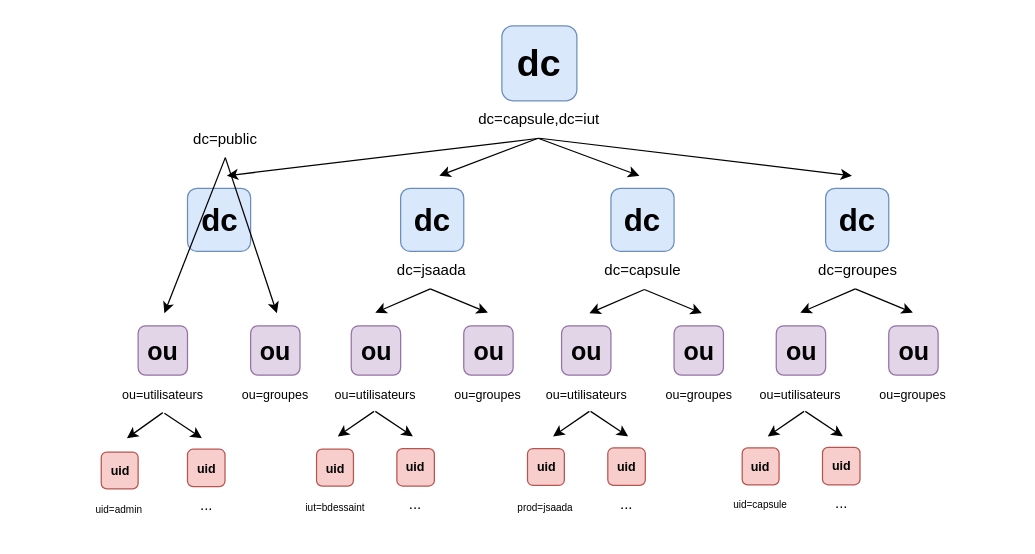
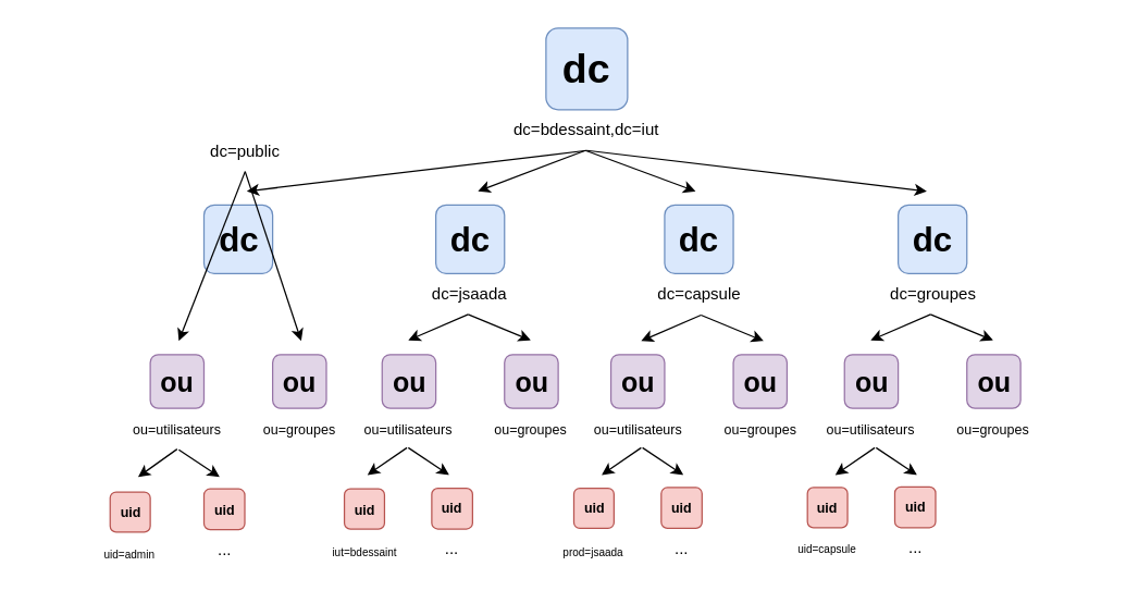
  <mxCell id="0" />
  <mxCell id="1" parent="0" />
  <mxCell id="2" value="&lt;b&gt;&lt;font style=&quot;font-size: 30px;&quot;&gt;dc&lt;/font&gt;&lt;/b&gt;" style="whiteSpace=wrap;html=1;aspect=fixed;perimeterSpacing=0;rounded=1;fillColor=#dae8fc;strokeColor=#6c8ebf;" parent="1" vertex="1"><mxGeometry x="401" y="20" width="60" height="60" as="geometry" /></mxCell>
- <mxCell id="3" value="dc=capsule,dc=iut" style="text;html=1;strokeColor=none;fillColor=none;align=center;verticalAlign=middle;whiteSpace=wrap;rounded=0;" parent="1" vertex="1"><mxGeometry x="356" y="80" width="150" height="30" as="geometry" /></mxCell>
+ <mxCell id="3" value="dc=bdessaint,dc=iut" style="text;html=1;strokeColor=none;fillColor=none;align=center;verticalAlign=middle;whiteSpace=wrap;rounded=0;" parent="1" vertex="1"><mxGeometry x="356" y="80" width="150" height="30" as="geometry" /></mxCell>
  <mxCell id="4" value="&lt;font style=&quot;font-size: 10px;&quot;&gt;ou=utilisateurs&lt;/font&gt;" style="text;html=1;strokeColor=none;fillColor=none;align=center;verticalAlign=middle;whiteSpace=wrap;rounded=0;" parent="1" vertex="1"><mxGeometry x="54.75" y="299.5" width="150" height="30" as="geometry" /></mxCell>
  <mxCell id="5" value="&lt;font style=&quot;font-size: 10px;&quot;&gt;ou=groupes&lt;/font&gt;" style="text;html=1;strokeColor=none;fillColor=none;align=center;verticalAlign=middle;whiteSpace=wrap;rounded=0;" parent="1" vertex="1"><mxGeometry x="144.75" y="299.5" width="150" height="30" as="geometry" /></mxCell>
  <mxCell id="6" value="&lt;font size=&quot;1&quot;&gt;&lt;b&gt;&lt;font style=&quot;font-size: 25px;&quot;&gt;dc&lt;/font&gt;&lt;/b&gt;&lt;/font&gt;" style="whiteSpace=wrap;html=1;aspect=fixed;perimeterSpacing=0;rounded=1;fillColor=#dae8fc;strokeColor=#6c8ebf;" parent="1" vertex="1"><mxGeometry x="149.5" y="150" width="50.5" height="50.5" as="geometry" /></mxCell>
  <mxCell id="7" value="dc=public" style="text;html=1;strokeColor=none;fillColor=none;align=center;verticalAlign=middle;whiteSpace=wrap;rounded=0;" parent="1" vertex="1"><mxGeometry x="104.75" y="95.5" width="150" height="30" as="geometry" /></mxCell>
  <mxCell id="8" value="dc=jsaada" style="text;html=1;strokeColor=none;fillColor=none;align=center;verticalAlign=middle;whiteSpace=wrap;rounded=0;" parent="1" vertex="1"><mxGeometry x="269.75" y="200.5" width="150" height="30" as="geometry" /></mxCell>
  <mxCell id="9" value="dc=capsule" style="text;html=1;strokeColor=none;fillColor=none;align=center;verticalAlign=middle;whiteSpace=wrap;rounded=0;" parent="1" vertex="1"><mxGeometry x="438.5" y="200.5" width="150" height="30" as="geometry" /></mxCell>
  <mxCell id="10" value="dc=groupes" style="text;html=1;strokeColor=none;fillColor=none;align=center;verticalAlign=middle;whiteSpace=wrap;rounded=0;" parent="1" vertex="1"><mxGeometry x="610.75" y="200.5" width="150" height="30" as="geometry" /></mxCell>
  <mxCell id="11" value="&lt;font size=&quot;1&quot;&gt;&lt;b style=&quot;font-size: 20px;&quot;&gt;ou&lt;/b&gt;&lt;/font&gt;" style="whiteSpace=wrap;html=1;aspect=fixed;perimeterSpacing=0;rounded=1;fillColor=#e1d5e7;strokeColor=#9673a6;" parent="1" vertex="1"><mxGeometry x="200" y="260" width="39.5" height="39.5" as="geometry" /></mxCell>
  <mxCell id="12" value="&lt;font size=&quot;1&quot;&gt;&lt;b&gt;&lt;font style=&quot;font-size: 25px;&quot;&gt;dc&lt;/font&gt;&lt;/b&gt;&lt;/font&gt;" style="whiteSpace=wrap;html=1;aspect=fixed;perimeterSpacing=0;rounded=1;fillColor=#dae8fc;strokeColor=#6c8ebf;" parent="1" vertex="1"><mxGeometry x="320" y="150" width="50.5" height="50.5" as="geometry" /></mxCell>
  <mxCell id="13" value="&lt;font size=&quot;1&quot;&gt;&lt;b&gt;&lt;font style=&quot;font-size: 25px;&quot;&gt;dc&lt;/font&gt;&lt;/b&gt;&lt;/font&gt;" style="whiteSpace=wrap;html=1;aspect=fixed;perimeterSpacing=0;rounded=1;fillColor=#dae8fc;strokeColor=#6c8ebf;" parent="1" vertex="1"><mxGeometry x="488.25" y="150" width="50.5" height="50.5" as="geometry" /></mxCell>
  <mxCell id="14" value="&lt;font size=&quot;1&quot;&gt;&lt;b&gt;&lt;font style=&quot;font-size: 25px;&quot;&gt;dc&lt;/font&gt;&lt;/b&gt;&lt;/font&gt;" style="whiteSpace=wrap;html=1;aspect=fixed;perimeterSpacing=0;rounded=1;fillColor=#dae8fc;strokeColor=#6c8ebf;" parent="1" vertex="1"><mxGeometry x="660" y="150" width="50.5" height="50.5" as="geometry" /></mxCell>
  <mxCell id="15" value="&lt;font size=&quot;1&quot;&gt;&lt;b style=&quot;font-size: 20px;&quot;&gt;ou&lt;/b&gt;&lt;/font&gt;" style="whiteSpace=wrap;html=1;aspect=fixed;perimeterSpacing=0;rounded=1;fillColor=#e1d5e7;strokeColor=#9673a6;" parent="1" vertex="1"><mxGeometry x="110" y="260" width="39.5" height="39.5" as="geometry" /></mxCell>
  <mxCell id="16" value="&lt;font size=&quot;1&quot;&gt;&lt;b style=&quot;font-size: 20px;&quot;&gt;ou&lt;/b&gt;&lt;/font&gt;" style="whiteSpace=wrap;html=1;aspect=fixed;perimeterSpacing=0;rounded=1;fillColor=#e1d5e7;strokeColor=#9673a6;" parent="1" vertex="1"><mxGeometry x="370.5" y="260" width="39.5" height="39.5" as="geometry" /></mxCell>
  <mxCell id="17" value="&lt;font size=&quot;1&quot;&gt;&lt;b style=&quot;font-size: 20px;&quot;&gt;ou&lt;/b&gt;&lt;/font&gt;" style="whiteSpace=wrap;html=1;aspect=fixed;perimeterSpacing=0;rounded=1;fillColor=#e1d5e7;strokeColor=#9673a6;" parent="1" vertex="1"><mxGeometry x="280.5" y="260" width="39.5" height="39.5" as="geometry" /></mxCell>
  <mxCell id="18" value="&lt;font size=&quot;1&quot;&gt;&lt;b style=&quot;font-size: 20px;&quot;&gt;ou&lt;/b&gt;&lt;/font&gt;" style="whiteSpace=wrap;html=1;aspect=fixed;perimeterSpacing=0;rounded=1;fillColor=#e1d5e7;strokeColor=#9673a6;" parent="1" vertex="1"><mxGeometry x="538.75" y="260" width="39.5" height="39.5" as="geometry" /></mxCell>
  <mxCell id="19" value="&lt;font size=&quot;1&quot;&gt;&lt;b style=&quot;font-size: 20px;&quot;&gt;ou&lt;/b&gt;&lt;/font&gt;" style="whiteSpace=wrap;html=1;aspect=fixed;perimeterSpacing=0;rounded=1;fillColor=#e1d5e7;strokeColor=#9673a6;" parent="1" vertex="1"><mxGeometry x="448.75" y="260" width="39.5" height="39.5" as="geometry" /></mxCell>
  <mxCell id="20" value="&lt;font size=&quot;1&quot;&gt;&lt;b style=&quot;font-size: 20px;&quot;&gt;ou&lt;/b&gt;&lt;/font&gt;" style="whiteSpace=wrap;html=1;aspect=fixed;perimeterSpacing=0;rounded=1;fillColor=#e1d5e7;strokeColor=#9673a6;" parent="1" vertex="1"><mxGeometry x="710.5" y="260" width="39.5" height="39.5" as="geometry" /></mxCell>
  <mxCell id="21" value="&lt;font size=&quot;1&quot;&gt;&lt;b style=&quot;font-size: 20px;&quot;&gt;ou&lt;/b&gt;&lt;/font&gt;" style="whiteSpace=wrap;html=1;aspect=fixed;perimeterSpacing=0;rounded=1;fillColor=#e1d5e7;strokeColor=#9673a6;" parent="1" vertex="1"><mxGeometry x="620.5" y="260" width="39.5" height="39.5" as="geometry" /></mxCell>
  <mxCell id="22" value="&lt;font style=&quot;font-size: 10px;&quot;&gt;ou=utilisateurs&lt;/font&gt;" style="text;html=1;strokeColor=none;fillColor=none;align=center;verticalAlign=middle;whiteSpace=wrap;rounded=0;" parent="1" vertex="1"><mxGeometry x="224.75" y="299.5" width="150" height="30" as="geometry" /></mxCell>
  <mxCell id="23" value="&lt;font style=&quot;font-size: 10px;&quot;&gt;ou=groupes&lt;/font&gt;" style="text;html=1;strokeColor=none;fillColor=none;align=center;verticalAlign=middle;whiteSpace=wrap;rounded=0;" parent="1" vertex="1"><mxGeometry x="314.75" y="299.5" width="150" height="30" as="geometry" /></mxCell>
  <mxCell id="24" value="&lt;font style=&quot;font-size: 10px;&quot;&gt;ou=utilisateurs&lt;/font&gt;" style="text;html=1;strokeColor=none;fillColor=none;align=center;verticalAlign=middle;whiteSpace=wrap;rounded=0;" parent="1" vertex="1"><mxGeometry x="393.5" y="299.5" width="150" height="30" as="geometry" /></mxCell>
  <mxCell id="25" value="&lt;font style=&quot;font-size: 10px;&quot;&gt;ou=groupes&lt;/font&gt;" style="text;html=1;strokeColor=none;fillColor=none;align=center;verticalAlign=middle;whiteSpace=wrap;rounded=0;" parent="1" vertex="1"><mxGeometry x="483.5" y="299.5" width="150" height="30" as="geometry" /></mxCell>
  <mxCell id="26" value="&lt;font style=&quot;font-size: 10px;&quot;&gt;ou=utilisateurs&lt;/font&gt;" style="text;html=1;strokeColor=none;fillColor=none;align=center;verticalAlign=middle;whiteSpace=wrap;rounded=0;" parent="1" vertex="1"><mxGeometry x="565.25" y="299.5" width="150" height="30" as="geometry" /></mxCell>
  <mxCell id="27" value="&lt;font style=&quot;font-size: 10px;&quot;&gt;ou=groupes&lt;/font&gt;" style="text;html=1;strokeColor=none;fillColor=none;align=center;verticalAlign=middle;whiteSpace=wrap;rounded=0;" parent="1" vertex="1"><mxGeometry x="655.25" y="299.5" width="150" height="30" as="geometry" /></mxCell>
  <mxCell id="28" value="&lt;font size=&quot;1&quot;&gt;&lt;b&gt;uid&lt;/b&gt;&lt;/font&gt;" style="whiteSpace=wrap;html=1;aspect=fixed;perimeterSpacing=0;rounded=1;fillColor=#f8cecc;strokeColor=#b85450;" parent="1" vertex="1"><mxGeometry x="80.5" y="361" width="29.5" height="29.5" as="geometry" /></mxCell>
  <mxCell id="29" value="&lt;b&gt;&lt;font size=&quot;1&quot;&gt;uid&lt;/font&gt;&lt;/b&gt;" style="whiteSpace=wrap;html=1;aspect=fixed;perimeterSpacing=0;rounded=1;fillColor=#f8cecc;strokeColor=#b85450;" parent="1" vertex="1"><mxGeometry x="149.5" y="358.75" width="30" height="30" as="geometry" /></mxCell>
  <mxCell id="30" value="&lt;font size=&quot;1&quot;&gt;&lt;b&gt;uid&lt;/b&gt;&lt;/font&gt;" style="whiteSpace=wrap;html=1;aspect=fixed;perimeterSpacing=0;rounded=1;fillColor=#f8cecc;strokeColor=#b85450;" parent="1" vertex="1"><mxGeometry x="252.75" y="358.75" width="29.5" height="29.5" as="geometry" /></mxCell>
  <mxCell id="31" value="&lt;b&gt;&lt;font size=&quot;1&quot;&gt;uid&lt;/font&gt;&lt;/b&gt;" style="whiteSpace=wrap;html=1;aspect=fixed;perimeterSpacing=0;rounded=1;fillColor=#f8cecc;strokeColor=#b85450;" parent="1" vertex="1"><mxGeometry x="317" y="358.25" width="30" height="30" as="geometry" /></mxCell>
  <mxCell id="32" value="&lt;font size=&quot;1&quot;&gt;&lt;b&gt;uid&lt;/b&gt;&lt;/font&gt;" style="whiteSpace=wrap;html=1;aspect=fixed;perimeterSpacing=0;rounded=1;fillColor=#f8cecc;strokeColor=#b85450;" parent="1" vertex="1"><mxGeometry x="421.5" y="358.25" width="29.5" height="29.5" as="geometry" /></mxCell>
  <mxCell id="33" value="&lt;b&gt;&lt;font size=&quot;1&quot;&gt;uid&lt;/font&gt;&lt;/b&gt;" style="whiteSpace=wrap;html=1;aspect=fixed;perimeterSpacing=0;rounded=1;fillColor=#f8cecc;strokeColor=#b85450;" parent="1" vertex="1"><mxGeometry x="485.75" y="357.75" width="30" height="30" as="geometry" /></mxCell>
  <mxCell id="34" value="&lt;font size=&quot;1&quot;&gt;&lt;b&gt;uid&lt;/b&gt;&lt;/font&gt;" style="whiteSpace=wrap;html=1;aspect=fixed;perimeterSpacing=0;rounded=1;fillColor=#f8cecc;strokeColor=#b85450;" parent="1" vertex="1"><mxGeometry x="593.25" y="357.75" width="29.5" height="29.5" as="geometry" /></mxCell>
  <mxCell id="35" value="&lt;b&gt;&lt;font size=&quot;1&quot;&gt;uid&lt;/font&gt;&lt;/b&gt;" style="whiteSpace=wrap;html=1;aspect=fixed;perimeterSpacing=0;rounded=1;fillColor=#f8cecc;strokeColor=#b85450;" parent="1" vertex="1"><mxGeometry x="657.5" y="357.25" width="30" height="30" as="geometry" /></mxCell>
  <mxCell id="36" value="&lt;font style=&quot;font-size: 8px;&quot;&gt;uid=admin&lt;/font&gt;" style="text;html=1;strokeColor=none;fillColor=none;align=center;verticalAlign=middle;whiteSpace=wrap;rounded=0;" parent="1" vertex="1"><mxGeometry x="20.25" y="391" width="150" height="30" as="geometry" /></mxCell>
  <mxCell id="37" value="..." style="text;html=1;strokeColor=none;fillColor=none;align=center;verticalAlign=middle;whiteSpace=wrap;rounded=0;" parent="1" vertex="1"><mxGeometry x="89.5" y="388.75" width="150" height="30" as="geometry" /></mxCell>
  <mxCell id="38" value="&lt;font style=&quot;font-size: 8px;&quot;&gt;iut=bdessaint&lt;/font&gt;" style="text;html=1;strokeColor=none;fillColor=none;align=center;verticalAlign=middle;whiteSpace=wrap;rounded=0;" parent="1" vertex="1"><mxGeometry x="192.5" y="389.5" width="150" height="30" as="geometry" /></mxCell>
  <mxCell id="39" value="..." style="text;html=1;strokeColor=none;fillColor=none;align=center;verticalAlign=middle;whiteSpace=wrap;rounded=0;" parent="1" vertex="1"><mxGeometry x="257" y="388.25" width="150" height="30" as="geometry" /></mxCell>
  <mxCell id="40" value="&lt;font style=&quot;font-size: 8px;&quot;&gt;prod=jsaada&lt;/font&gt;" style="text;html=1;strokeColor=none;fillColor=none;align=center;verticalAlign=middle;whiteSpace=wrap;rounded=0;" parent="1" vertex="1"><mxGeometry x="361.25" y="389.5" width="150" height="30" as="geometry" /></mxCell>
  <mxCell id="41" value="..." style="text;html=1;strokeColor=none;fillColor=none;align=center;verticalAlign=middle;whiteSpace=wrap;rounded=0;" parent="1" vertex="1"><mxGeometry x="425.75" y="387.75" width="150" height="30" as="geometry" /></mxCell>
  <mxCell id="42" value="&lt;font style=&quot;font-size: 8px;&quot;&gt;uid=capsule&lt;/font&gt;" style="text;html=1;strokeColor=none;fillColor=none;align=center;verticalAlign=middle;whiteSpace=wrap;rounded=0;" parent="1" vertex="1"><mxGeometry x="533" y="387.25" width="150" height="30" as="geometry" /></mxCell>
  <mxCell id="43" value="..." style="text;html=1;strokeColor=none;fillColor=none;align=center;verticalAlign=middle;whiteSpace=wrap;rounded=0;" parent="1" vertex="1"><mxGeometry x="597.5" y="387.25" width="150" height="30" as="geometry" /></mxCell>
  <mxCell id="44" value="" style="endArrow=classic;html=1;rounded=0;exitX=0.5;exitY=1;exitDx=0;exitDy=0;" parent="1" source="4" edge="1"><mxGeometry width="50" height="50" relative="1" as="geometry"><mxPoint x="251" y="310" as="sourcePoint" /><mxPoint x="101" y="350" as="targetPoint" /></mxGeometry></mxCell>
  <mxCell id="45" value="" style="endArrow=classic;html=1;rounded=0;" parent="1" edge="1"><mxGeometry width="50" height="50" relative="1" as="geometry"><mxPoint x="131" y="330" as="sourcePoint" /><mxPoint x="161" y="350" as="targetPoint" /></mxGeometry></mxCell>
  <mxCell id="46" value="" style="endArrow=classic;html=1;rounded=0;exitX=0.5;exitY=1;exitDx=0;exitDy=0;" parent="1" edge="1"><mxGeometry width="50" height="50" relative="1" as="geometry"><mxPoint x="298.75" y="328.5" as="sourcePoint" /><mxPoint x="269.75" y="348.5" as="targetPoint" /></mxGeometry></mxCell>
  <mxCell id="47" value="" style="endArrow=classic;html=1;rounded=0;" parent="1" edge="1"><mxGeometry width="50" height="50" relative="1" as="geometry"><mxPoint x="299.75" y="328.5" as="sourcePoint" /><mxPoint x="329.75" y="348.5" as="targetPoint" /></mxGeometry></mxCell>
  <mxCell id="48" value="" style="endArrow=classic;html=1;rounded=0;exitX=0.5;exitY=1;exitDx=0;exitDy=0;" parent="1" edge="1"><mxGeometry width="50" height="50" relative="1" as="geometry"><mxPoint x="471" y="328.5" as="sourcePoint" /><mxPoint x="442" y="348.5" as="targetPoint" /></mxGeometry></mxCell>
  <mxCell id="49" value="" style="endArrow=classic;html=1;rounded=0;" parent="1" edge="1"><mxGeometry width="50" height="50" relative="1" as="geometry"><mxPoint x="472" y="328.5" as="sourcePoint" /><mxPoint x="502" y="348.5" as="targetPoint" /></mxGeometry></mxCell>
  <mxCell id="50" value="" style="endArrow=classic;html=1;rounded=0;exitX=0.5;exitY=1;exitDx=0;exitDy=0;" parent="1" edge="1"><mxGeometry width="50" height="50" relative="1" as="geometry"><mxPoint x="642.75" y="328.5" as="sourcePoint" /><mxPoint x="613.75" y="348.5" as="targetPoint" /></mxGeometry></mxCell>
  <mxCell id="51" value="" style="endArrow=classic;html=1;rounded=0;" parent="1" edge="1"><mxGeometry width="50" height="50" relative="1" as="geometry"><mxPoint x="643.75" y="328.5" as="sourcePoint" /><mxPoint x="673.75" y="348.5" as="targetPoint" /></mxGeometry></mxCell>
  <mxCell id="52" value="" style="endArrow=classic;html=1;rounded=0;exitX=0.5;exitY=1;exitDx=0;exitDy=0;" parent="1" source="7" edge="1"><mxGeometry width="50" height="50" relative="1" as="geometry"><mxPoint x="111" y="170" as="sourcePoint" /><mxPoint x="131" y="250" as="targetPoint" /></mxGeometry></mxCell>
  <mxCell id="53" value="" style="endArrow=classic;html=1;rounded=0;exitX=0.5;exitY=1;exitDx=0;exitDy=0;" parent="1" source="7" edge="1"><mxGeometry width="50" height="50" relative="1" as="geometry"><mxPoint x="185" y="241" as="sourcePoint" /><mxPoint x="221" y="250" as="targetPoint" /></mxGeometry></mxCell>
  <mxCell id="54" value="" style="endArrow=classic;html=1;rounded=0;exitX=0.5;exitY=1;exitDx=0;exitDy=0;" parent="1" edge="1"><mxGeometry width="50" height="50" relative="1" as="geometry"><mxPoint x="343.75" y="230.5" as="sourcePoint" /><mxPoint x="299.75" y="249.5" as="targetPoint" /></mxGeometry></mxCell>
  <mxCell id="55" value="" style="endArrow=classic;html=1;rounded=0;exitX=0.5;exitY=1;exitDx=0;exitDy=0;" parent="1" edge="1"><mxGeometry width="50" height="50" relative="1" as="geometry"><mxPoint x="343.75" y="230.5" as="sourcePoint" /><mxPoint x="389.75" y="249.5" as="targetPoint" /></mxGeometry></mxCell>
  <mxCell id="56" value="" style="endArrow=classic;html=1;rounded=0;exitX=0.5;exitY=1;exitDx=0;exitDy=0;" parent="1" edge="1"><mxGeometry width="50" height="50" relative="1" as="geometry"><mxPoint x="515" y="231" as="sourcePoint" /><mxPoint x="471" y="250" as="targetPoint" /></mxGeometry></mxCell>
  <mxCell id="57" value="" style="endArrow=classic;html=1;rounded=0;exitX=0.5;exitY=1;exitDx=0;exitDy=0;" parent="1" edge="1"><mxGeometry width="50" height="50" relative="1" as="geometry"><mxPoint x="515" y="231" as="sourcePoint" /><mxPoint x="561" y="250" as="targetPoint" /></mxGeometry></mxCell>
  <mxCell id="58" value="" style="endArrow=classic;html=1;rounded=0;exitX=0.5;exitY=1;exitDx=0;exitDy=0;" parent="1" edge="1"><mxGeometry width="50" height="50" relative="1" as="geometry"><mxPoint x="683.75" y="230.5" as="sourcePoint" /><mxPoint x="639.75" y="249.5" as="targetPoint" /></mxGeometry></mxCell>
  <mxCell id="59" value="" style="endArrow=classic;html=1;rounded=0;exitX=0.5;exitY=1;exitDx=0;exitDy=0;" parent="1" edge="1"><mxGeometry width="50" height="50" relative="1" as="geometry"><mxPoint x="683.75" y="230.5" as="sourcePoint" /><mxPoint x="729.75" y="249.5" as="targetPoint" /></mxGeometry></mxCell>
  <mxCell id="60" value="" style="endArrow=classic;html=1;rounded=0;exitX=0.5;exitY=1;exitDx=0;exitDy=0;" parent="1" edge="1"><mxGeometry width="50" height="50" relative="1" as="geometry"><mxPoint x="430" y="110" as="sourcePoint" /><mxPoint x="351" y="140" as="targetPoint" /></mxGeometry></mxCell>
  <mxCell id="61" value="" style="endArrow=classic;html=1;rounded=0;exitX=0.5;exitY=1;exitDx=0;exitDy=0;" parent="1" edge="1"><mxGeometry width="50" height="50" relative="1" as="geometry"><mxPoint x="430" y="110" as="sourcePoint" /><mxPoint x="511" y="140" as="targetPoint" /></mxGeometry></mxCell>
  <mxCell id="62" value="" style="endArrow=classic;html=1;rounded=0;" parent="1" edge="1"><mxGeometry width="50" height="50" relative="1" as="geometry"><mxPoint x="431" y="110" as="sourcePoint" /><mxPoint x="181" y="140" as="targetPoint" /></mxGeometry></mxCell>
  <mxCell id="63" value="" style="endArrow=classic;html=1;rounded=0;" parent="1" edge="1"><mxGeometry width="50" height="50" relative="1" as="geometry"><mxPoint x="431" y="110" as="sourcePoint" /><mxPoint x="681" y="140" as="targetPoint" /></mxGeometry></mxCell>
